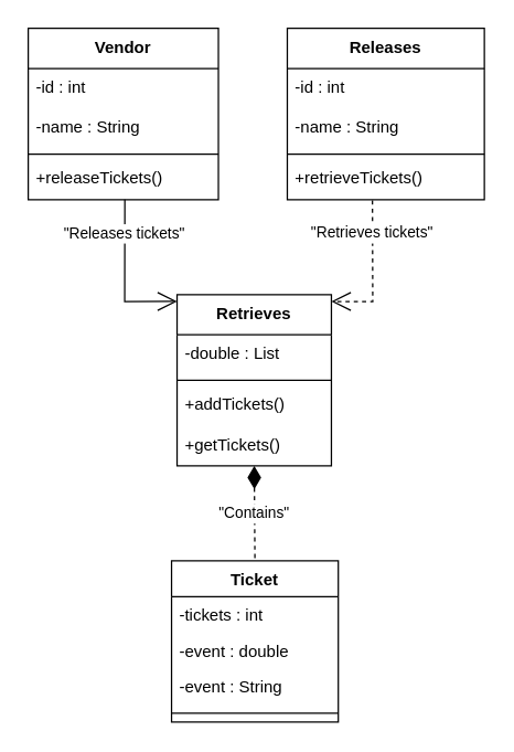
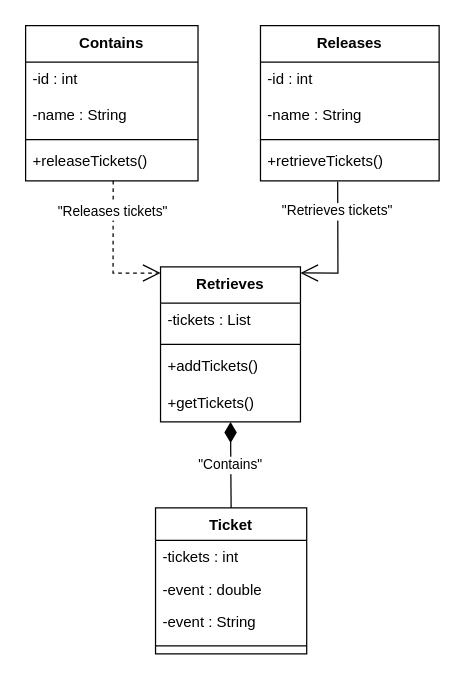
  <mxCell id="0" />
  <mxCell id="1" parent="0" />
- <mxCell id="2" value="Vendor" style="swimlane;fontStyle=1;align=center;verticalAlign=top;childLayout=stackLayout;horizontal=1;startSize=29.15;horizontalStack=0;resizeParent=1;resizeParentMax=0;resizeLast=0;collapsible=0;marginBottom=0;" vertex="1" parent="1"><mxGeometry x="20" y="20" width="138" height="124.15" as="geometry" /></mxCell>
+ <mxCell id="2" value="Contains" style="swimlane;fontStyle=1;align=center;verticalAlign=top;childLayout=stackLayout;horizontal=1;startSize=29.15;horizontalStack=0;resizeParent=1;resizeParentMax=0;resizeLast=0;collapsible=0;marginBottom=0;" vertex="1" parent="1"><mxGeometry x="20" y="20" width="138" height="124.15" as="geometry" /></mxCell>
  <mxCell id="3" value="-id : int" style="text;strokeColor=none;fillColor=none;align=left;verticalAlign=top;spacingLeft=4;spacingRight=4;overflow=hidden;rotatable=0;points=[[0,0.5],[1,0.5]];portConstraint=eastwest;" vertex="1" parent="2"><mxGeometry y="29.15" width="138" height="29" as="geometry" /></mxCell>
  <mxCell id="4" value="-name : String" style="text;strokeColor=none;fillColor=none;align=left;verticalAlign=top;spacingLeft=4;spacingRight=4;overflow=hidden;rotatable=0;points=[[0,0.5],[1,0.5]];portConstraint=eastwest;" vertex="1" parent="2"><mxGeometry y="58.15" width="138" height="29" as="geometry" /></mxCell>
  <mxCell id="5" style="line;strokeWidth=1;fillColor=none;align=left;verticalAlign=middle;spacingTop=-1;spacingLeft=3;spacingRight=3;rotatable=0;labelPosition=right;points=[];portConstraint=eastwest;strokeColor=inherit;" vertex="1" parent="2"><mxGeometry y="87.15" width="138" height="8" as="geometry" /></mxCell>
  <mxCell id="6" value="+releaseTickets()" style="text;strokeColor=none;fillColor=none;align=left;verticalAlign=top;spacingLeft=4;spacingRight=4;overflow=hidden;rotatable=0;points=[[0,0.5],[1,0.5]];portConstraint=eastwest;" vertex="1" parent="2"><mxGeometry y="95.15" width="138" height="29" as="geometry" /></mxCell>
  <mxCell id="7" value="Releases" style="swimlane;fontStyle=1;align=center;verticalAlign=top;childLayout=stackLayout;horizontal=1;startSize=29.15;horizontalStack=0;resizeParent=1;resizeParentMax=0;resizeLast=0;collapsible=0;marginBottom=0;" vertex="1" parent="1"><mxGeometry x="208" y="20" width="143" height="124.15" as="geometry" /></mxCell>
  <mxCell id="8" value="-id : int" style="text;strokeColor=none;fillColor=none;align=left;verticalAlign=top;spacingLeft=4;spacingRight=4;overflow=hidden;rotatable=0;points=[[0,0.5],[1,0.5]];portConstraint=eastwest;" vertex="1" parent="7"><mxGeometry y="29.15" width="143" height="29" as="geometry" /></mxCell>
  <mxCell id="9" value="-name : String" style="text;strokeColor=none;fillColor=none;align=left;verticalAlign=top;spacingLeft=4;spacingRight=4;overflow=hidden;rotatable=0;points=[[0,0.5],[1,0.5]];portConstraint=eastwest;" vertex="1" parent="7"><mxGeometry y="58.15" width="143" height="29" as="geometry" /></mxCell>
  <mxCell id="10" style="line;strokeWidth=1;fillColor=none;align=left;verticalAlign=middle;spacingTop=-1;spacingLeft=3;spacingRight=3;rotatable=0;labelPosition=right;points=[];portConstraint=eastwest;strokeColor=inherit;" vertex="1" parent="7"><mxGeometry y="87.15" width="143" height="8" as="geometry" /></mxCell>
  <mxCell id="11" value="+retrieveTickets()" style="text;strokeColor=none;fillColor=none;align=left;verticalAlign=top;spacingLeft=4;spacingRight=4;overflow=hidden;rotatable=0;points=[[0,0.5],[1,0.5]];portConstraint=eastwest;" vertex="1" parent="7"><mxGeometry y="95.15" width="143" height="29" as="geometry" /></mxCell>
  <mxCell id="12" value="Retrieves" style="swimlane;fontStyle=1;align=center;verticalAlign=top;childLayout=stackLayout;horizontal=1;startSize=29.15;horizontalStack=0;resizeParent=1;resizeParentMax=0;resizeLast=0;collapsible=0;marginBottom=0;" vertex="1" parent="1"><mxGeometry x="128" y="213" width="112" height="124.15" as="geometry" /></mxCell>
- <mxCell id="13" value="-double : List" style="text;strokeColor=none;fillColor=none;align=left;verticalAlign=top;spacingLeft=4;spacingRight=4;overflow=hidden;rotatable=0;points=[[0,0.5],[1,0.5]];portConstraint=eastwest;" vertex="1" parent="12"><mxGeometry y="29.15" width="112" height="29" as="geometry" /></mxCell>
+ <mxCell id="13" value="-tickets : List" style="text;strokeColor=none;fillColor=none;align=left;verticalAlign=top;spacingLeft=4;spacingRight=4;overflow=hidden;rotatable=0;points=[[0,0.5],[1,0.5]];portConstraint=eastwest;" vertex="1" parent="12"><mxGeometry y="29.15" width="112" height="29" as="geometry" /></mxCell>
  <mxCell id="14" style="line;strokeWidth=1;fillColor=none;align=left;verticalAlign=middle;spacingTop=-1;spacingLeft=3;spacingRight=3;rotatable=0;labelPosition=right;points=[];portConstraint=eastwest;strokeColor=inherit;" vertex="1" parent="12"><mxGeometry y="58.15" width="112" height="8" as="geometry" /></mxCell>
  <mxCell id="15" value="+addTickets()" style="text;strokeColor=none;fillColor=none;align=left;verticalAlign=top;spacingLeft=4;spacingRight=4;overflow=hidden;rotatable=0;points=[[0,0.5],[1,0.5]];portConstraint=eastwest;" vertex="1" parent="12"><mxGeometry y="66.15" width="112" height="29" as="geometry" /></mxCell>
  <mxCell id="16" value="+getTickets()" style="text;strokeColor=none;fillColor=none;align=left;verticalAlign=top;spacingLeft=4;spacingRight=4;overflow=hidden;rotatable=0;points=[[0,0.5],[1,0.5]];portConstraint=eastwest;" vertex="1" parent="12"><mxGeometry y="95.15" width="112" height="29" as="geometry" /></mxCell>
  <mxCell id="17" value="Ticket" style="swimlane;fontStyle=1;align=center;verticalAlign=top;childLayout=stackLayout;horizontal=1;startSize=25.911;horizontalStack=0;resizeParent=1;resizeParentMax=0;resizeLast=0;collapsible=0;marginBottom=0;" vertex="1" parent="1"><mxGeometry x="124" y="406" width="121" height="116.911" as="geometry" /></mxCell>
  <mxCell id="18" value="-tickets : int" style="text;strokeColor=none;fillColor=none;align=left;verticalAlign=top;spacingLeft=4;spacingRight=4;overflow=hidden;rotatable=0;points=[[0,0.5],[1,0.5]];portConstraint=eastwest;" vertex="1" parent="17"><mxGeometry y="25.911" width="121" height="26" as="geometry" /></mxCell>
  <mxCell id="19" value="-event : double" style="text;strokeColor=none;fillColor=none;align=left;verticalAlign=top;spacingLeft=4;spacingRight=4;overflow=hidden;rotatable=0;points=[[0,0.5],[1,0.5]];portConstraint=eastwest;" vertex="1" parent="17"><mxGeometry y="51.911" width="121" height="26" as="geometry" /></mxCell>
  <mxCell id="20" value="-event : String" style="text;strokeColor=none;fillColor=none;align=left;verticalAlign=top;spacingLeft=4;spacingRight=4;overflow=hidden;rotatable=0;points=[[0,0.5],[1,0.5]];portConstraint=eastwest;" vertex="1" parent="17"><mxGeometry y="77.911" width="121" height="26" as="geometry" /></mxCell>
  <mxCell id="21" style="line;strokeWidth=1;fillColor=none;align=left;verticalAlign=middle;spacingTop=-1;spacingLeft=3;spacingRight=3;rotatable=0;labelPosition=right;points=[];portConstraint=eastwest;strokeColor=inherit;" vertex="1" parent="17"><mxGeometry y="103.911" width="121" height="13" as="geometry" /></mxCell>
- <mxCell id="22" value="&quot;Releases tickets&quot;" style="curved=0;startArrow=none;endArrow=open;endSize=12;entryX=0;entryY=0.04;rounded=0;exitX=0.508;exitY=0.997;exitDx=0;exitDy=0;exitPerimeter=0;" edge="1" parent="1" source="6" target="12"><mxGeometry x="-0.572" relative="1" as="geometry"><Array as="points"><mxPoint x="90" y="218" /></Array><mxPoint x="90" y="148" as="sourcePoint" /><mxPoint as="offset" /></mxGeometry></mxCell>
- <mxCell id="23" value="&quot;Retrieves tickets&quot;" style="curved=0;startArrow=none;endArrow=open;endSize=12;exitX=0.432;exitY=1.021;entryX=1;entryY=0.04;rounded=0;exitDx=0;exitDy=0;exitPerimeter=0;dashed=1;" edge="1" parent="1" source="11" target="12"><mxGeometry x="-0.55" relative="1" as="geometry"><Array as="points"><mxPoint x="270" y="218" /></Array><mxPoint as="offset" /></mxGeometry></mxCell>
- <mxCell id="24" value="&quot;Contains&quot;" style="curved=1;startArrow=diamondThin;startSize=14;startFill=1;endArrow=none;exitX=0.5;exitY=1;entryX=0.5;entryY=0;rounded=0;dashed=1;" edge="1" parent="1" source="12" target="17"><mxGeometry relative="1" as="geometry"><Array as="points" /></mxGeometry></mxCell>
+ <mxCell id="22" value="&quot;Releases tickets&quot;" style="curved=0;startArrow=none;endArrow=open;endSize=12;entryX=0;entryY=0.04;rounded=0;exitX=0.508;exitY=0.997;exitDx=0;exitDy=0;exitPerimeter=0;dashed=1;" edge="1" parent="1" source="6" target="12"><mxGeometry x="-0.572" relative="1" as="geometry"><Array as="points"><mxPoint x="90" y="218" /></Array><mxPoint x="90" y="148" as="sourcePoint" /><mxPoint as="offset" /></mxGeometry></mxCell>
+ <mxCell id="23" value="&quot;Retrieves tickets&quot;" style="curved=0;startArrow=none;endArrow=open;endSize=12;exitX=0.432;exitY=1.021;entryX=1;entryY=0.04;rounded=0;exitDx=0;exitDy=0;exitPerimeter=0;" edge="1" parent="1" source="11" target="12"><mxGeometry x="-0.55" relative="1" as="geometry"><Array as="points"><mxPoint x="270" y="218" /></Array><mxPoint as="offset" /></mxGeometry></mxCell>
+ <mxCell id="24" value="&quot;Contains&quot;" style="curved=1;startArrow=diamondThin;startSize=14;startFill=1;endArrow=none;exitX=0.5;exitY=1;entryX=0.5;entryY=0;rounded=0;" edge="1" parent="1" source="12" target="17"><mxGeometry relative="1" as="geometry"><Array as="points" /></mxGeometry></mxCell>
